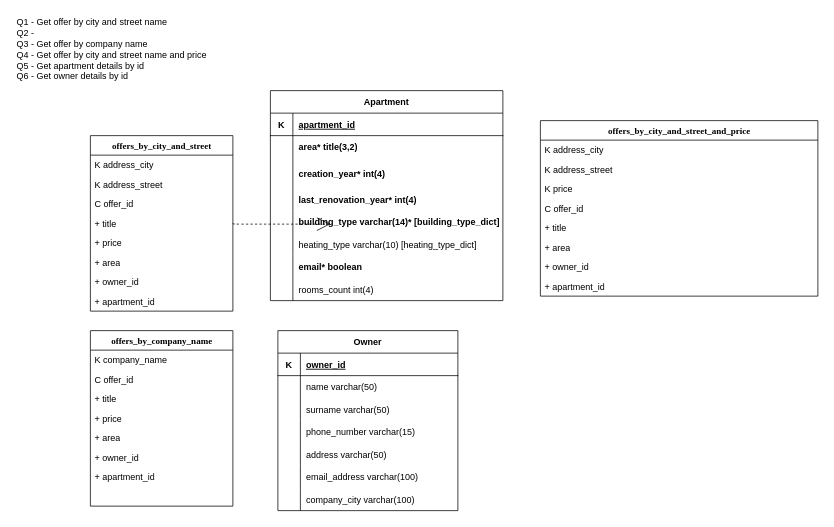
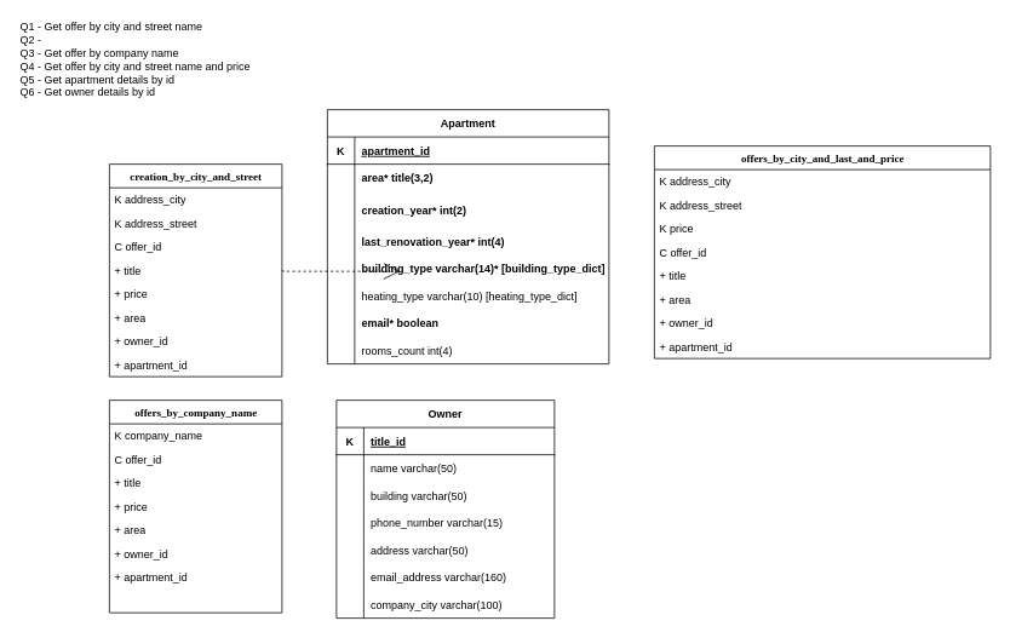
  <mxCell id="0" />
  <mxCell id="1" parent="0" />
- <mxCell id="2" value="offers_by_city_and_street" style="swimlane;html=1;fontStyle=1;align=center;verticalAlign=top;childLayout=stackLayout;horizontal=1;startSize=26;horizontalStack=0;resizeParent=1;resizeLast=0;collapsible=1;marginBottom=0;swimlaneFillColor=#ffffff;rounded=0;shadow=0;comic=0;labelBackgroundColor=none;strokeWidth=1;fillColor=none;fontFamily=Verdana;fontSize=12" parent="1" vertex="1"><mxGeometry x="120" y="180" width="190" height="234" as="geometry" /></mxCell>
+ <mxCell id="2" value="creation_by_city_and_street" style="swimlane;html=1;fontStyle=1;align=center;verticalAlign=top;childLayout=stackLayout;horizontal=1;startSize=26;horizontalStack=0;resizeParent=1;resizeLast=0;collapsible=1;marginBottom=0;swimlaneFillColor=#ffffff;rounded=0;shadow=0;comic=0;labelBackgroundColor=none;strokeWidth=1;fillColor=none;fontFamily=Verdana;fontSize=12" parent="1" vertex="1"><mxGeometry x="120" y="180" width="190" height="234" as="geometry" /></mxCell>
  <mxCell id="3" value="K address_city" style="text;html=1;strokeColor=none;fillColor=none;align=left;verticalAlign=top;spacingLeft=4;spacingRight=4;whiteSpace=wrap;overflow=hidden;rotatable=0;points=[[0,0.5],[1,0.5]];portConstraint=eastwest;" parent="2" vertex="1"><mxGeometry y="26" width="190" height="26" as="geometry" /></mxCell>
  <mxCell id="4" value="K address_street" style="text;html=1;strokeColor=none;fillColor=none;align=left;verticalAlign=top;spacingLeft=4;spacingRight=4;whiteSpace=wrap;overflow=hidden;rotatable=0;points=[[0,0.5],[1,0.5]];portConstraint=eastwest;" parent="2" vertex="1"><mxGeometry y="52" width="190" height="26" as="geometry" /></mxCell>
  <mxCell id="5" value="C offer_id" style="text;html=1;strokeColor=none;fillColor=none;align=left;verticalAlign=top;spacingLeft=4;spacingRight=4;whiteSpace=wrap;overflow=hidden;rotatable=0;points=[[0,0.5],[1,0.5]];portConstraint=eastwest;" parent="2" vertex="1"><mxGeometry y="78" width="190" height="26" as="geometry" /></mxCell>
  <mxCell id="6" value="+ title&lt;span style=&quot;white-space: pre;&quot;&gt; &lt;/span&gt;" style="text;html=1;strokeColor=none;fillColor=none;align=left;verticalAlign=top;spacingLeft=4;spacingRight=4;whiteSpace=wrap;overflow=hidden;rotatable=0;points=[[0,0.5],[1,0.5]];portConstraint=eastwest;" parent="2" vertex="1"><mxGeometry y="104" width="190" height="26" as="geometry" /></mxCell>
  <mxCell id="7" value="+ price" style="text;html=1;strokeColor=none;fillColor=none;align=left;verticalAlign=top;spacingLeft=4;spacingRight=4;whiteSpace=wrap;overflow=hidden;rotatable=0;points=[[0,0.5],[1,0.5]];portConstraint=eastwest;" parent="2" vertex="1"><mxGeometry y="130" width="190" height="26" as="geometry" /></mxCell>
  <mxCell id="8" value="+ area" style="text;html=1;strokeColor=none;fillColor=none;align=left;verticalAlign=top;spacingLeft=4;spacingRight=4;whiteSpace=wrap;overflow=hidden;rotatable=0;points=[[0,0.5],[1,0.5]];portConstraint=eastwest;" vertex="1" parent="2"><mxGeometry y="156" width="190" height="26" as="geometry" /></mxCell>
  <mxCell id="9" value="+ owner_id" style="text;html=1;strokeColor=none;fillColor=none;align=left;verticalAlign=top;spacingLeft=4;spacingRight=4;whiteSpace=wrap;overflow=hidden;rotatable=0;points=[[0,0.5],[1,0.5]];portConstraint=eastwest;" vertex="1" parent="2"><mxGeometry y="182" width="190" height="26" as="geometry" /></mxCell>
  <mxCell id="10" value="+ apartment_id" style="text;html=1;strokeColor=none;fillColor=none;align=left;verticalAlign=top;spacingLeft=4;spacingRight=4;whiteSpace=wrap;overflow=hidden;rotatable=0;points=[[0,0.5],[1,0.5]];portConstraint=eastwest;" vertex="1" parent="2"><mxGeometry y="208" width="190" height="26" as="geometry" /></mxCell>
  <mxCell id="11" style="edgeStyle=elbowEdgeStyle;html=1;labelBackgroundColor=none;startFill=0;startSize=8;endArrow=open;endFill=0;endSize=16;fontFamily=Verdana;fontSize=12;elbow=vertical;dashed=1;exitX=1;exitY=0.5;exitDx=0;exitDy=0;" parent="1" source="6" edge="1"><mxGeometry relative="1" as="geometry"><mxPoint x="290" y="297" as="sourcePoint" /><mxPoint x="440" y="298" as="targetPoint" /></mxGeometry></mxCell>
  <mxCell id="12" value="Q1 - Get offer by city and street name&lt;br&gt;Q2 -&amp;nbsp;&lt;br&gt;Q3 - Get offer by company name&lt;br&gt;Q4 - Get offer by city and street name and price&lt;br&gt;Q5 - Get apartment details by id&lt;br&gt;Q6 - Get owner details by id" style="text;html=1;strokeColor=none;fillColor=none;align=left;verticalAlign=middle;whiteSpace=wrap;rounded=0;" vertex="1" parent="1"><mxGeometry x="20" y="20" width="300" height="90" as="geometry" /></mxCell>
  <mxCell id="13" value="Apartment" style="shape=table;startSize=30;container=1;collapsible=1;childLayout=tableLayout;fixedRows=1;rowLines=0;fontStyle=1;align=center;resizeLast=1;" vertex="1" parent="1"><mxGeometry x="360" y="120" width="310" height="280" as="geometry" /></mxCell>
  <mxCell id="14" value="" style="shape=tableRow;horizontal=0;startSize=0;swimlaneHead=0;swimlaneBody=0;fillColor=none;collapsible=0;dropTarget=0;points=[[0,0.5],[1,0.5]];portConstraint=eastwest;top=0;left=0;right=0;bottom=1;" vertex="1" parent="13"><mxGeometry y="30" width="310" height="30" as="geometry" /></mxCell>
  <mxCell id="15" value="K" style="shape=partialRectangle;connectable=0;fillColor=none;top=0;left=0;bottom=0;right=0;fontStyle=1;overflow=hidden;" vertex="1" parent="14"><mxGeometry width="30" height="30" as="geometry"><mxRectangle width="30" height="30" as="alternateBounds" /></mxGeometry></mxCell>
  <mxCell id="16" value="apartment_id" style="shape=partialRectangle;connectable=0;fillColor=none;top=0;left=0;bottom=0;right=0;align=left;spacingLeft=6;fontStyle=5;overflow=hidden;" vertex="1" parent="14"><mxGeometry x="30" width="280" height="30" as="geometry"><mxRectangle width="280" height="30" as="alternateBounds" /></mxGeometry></mxCell>
  <mxCell id="17" value="" style="shape=tableRow;horizontal=0;startSize=0;swimlaneHead=0;swimlaneBody=0;fillColor=none;collapsible=0;dropTarget=0;points=[[0,0.5],[1,0.5]];portConstraint=eastwest;top=0;left=0;right=0;bottom=0;" vertex="1" parent="13"><mxGeometry y="60" width="310" height="30" as="geometry" /></mxCell>
  <mxCell id="18" value="" style="shape=partialRectangle;connectable=0;fillColor=none;top=0;left=0;bottom=0;right=0;editable=1;overflow=hidden;" vertex="1" parent="17"><mxGeometry width="30" height="30" as="geometry"><mxRectangle width="30" height="30" as="alternateBounds" /></mxGeometry></mxCell>
  <mxCell id="19" value="area* title(3,2)" style="shape=partialRectangle;connectable=0;fillColor=none;top=0;left=0;bottom=0;right=0;align=left;spacingLeft=6;overflow=hidden;fontStyle=1" vertex="1" parent="17"><mxGeometry x="30" width="280" height="30" as="geometry"><mxRectangle width="280" height="30" as="alternateBounds" /></mxGeometry></mxCell>
  <mxCell id="20" style="shape=tableRow;horizontal=0;startSize=0;swimlaneHead=0;swimlaneBody=0;fillColor=none;collapsible=0;dropTarget=0;points=[[0,0.5],[1,0.5]];portConstraint=eastwest;top=0;left=0;right=0;bottom=0;" vertex="1" parent="13"><mxGeometry y="90" width="310" height="40" as="geometry" /></mxCell>
  <mxCell id="21" style="shape=partialRectangle;connectable=0;fillColor=none;top=0;left=0;bottom=0;right=0;editable=1;overflow=hidden;" vertex="1" parent="20"><mxGeometry width="30" height="40" as="geometry"><mxRectangle width="30" height="40" as="alternateBounds" /></mxGeometry></mxCell>
- <mxCell id="22" value="creation_year* int(4)" style="shape=partialRectangle;connectable=0;fillColor=none;top=0;left=0;bottom=0;right=0;align=left;spacingLeft=6;overflow=hidden;fontStyle=1" vertex="1" parent="20"><mxGeometry x="30" width="280" height="40" as="geometry"><mxRectangle width="280" height="40" as="alternateBounds" /></mxGeometry></mxCell>
+ <mxCell id="22" value="creation_year* int(2)" style="shape=partialRectangle;connectable=0;fillColor=none;top=0;left=0;bottom=0;right=0;align=left;spacingLeft=6;overflow=hidden;fontStyle=1" vertex="1" parent="20"><mxGeometry x="30" width="280" height="40" as="geometry"><mxRectangle width="280" height="40" as="alternateBounds" /></mxGeometry></mxCell>
  <mxCell id="23" style="shape=tableRow;horizontal=0;startSize=0;swimlaneHead=0;swimlaneBody=0;fillColor=none;collapsible=0;dropTarget=0;points=[[0,0.5],[1,0.5]];portConstraint=eastwest;top=0;left=0;right=0;bottom=0;" vertex="1" parent="13"><mxGeometry y="130" width="310" height="30" as="geometry" /></mxCell>
  <mxCell id="24" style="shape=partialRectangle;connectable=0;fillColor=none;top=0;left=0;bottom=0;right=0;editable=1;overflow=hidden;" vertex="1" parent="23"><mxGeometry width="30" height="30" as="geometry"><mxRectangle width="30" height="30" as="alternateBounds" /></mxGeometry></mxCell>
  <mxCell id="25" value="last_renovation_year* int(4)" style="shape=partialRectangle;connectable=0;fillColor=none;top=0;left=0;bottom=0;right=0;align=left;spacingLeft=6;overflow=hidden;fontStyle=1" vertex="1" parent="23"><mxGeometry x="30" width="280" height="30" as="geometry"><mxRectangle width="280" height="30" as="alternateBounds" /></mxGeometry></mxCell>
  <mxCell id="26" style="shape=tableRow;horizontal=0;startSize=0;swimlaneHead=0;swimlaneBody=0;fillColor=none;collapsible=0;dropTarget=0;points=[[0,0.5],[1,0.5]];portConstraint=eastwest;top=0;left=0;right=0;bottom=0;" vertex="1" parent="13"><mxGeometry y="160" width="310" height="30" as="geometry" /></mxCell>
  <mxCell id="27" style="shape=partialRectangle;connectable=0;fillColor=none;top=0;left=0;bottom=0;right=0;editable=1;overflow=hidden;" vertex="1" parent="26"><mxGeometry width="30" height="30" as="geometry"><mxRectangle width="30" height="30" as="alternateBounds" /></mxGeometry></mxCell>
  <mxCell id="28" value="building_type varchar(14)* [building_type_dict]" style="shape=partialRectangle;connectable=0;fillColor=none;top=0;left=0;bottom=0;right=0;align=left;spacingLeft=6;overflow=hidden;fontStyle=1" vertex="1" parent="26"><mxGeometry x="30" width="280" height="30" as="geometry"><mxRectangle width="280" height="30" as="alternateBounds" /></mxGeometry></mxCell>
  <mxCell id="29" style="shape=tableRow;horizontal=0;startSize=0;swimlaneHead=0;swimlaneBody=0;fillColor=none;collapsible=0;dropTarget=0;points=[[0,0.5],[1,0.5]];portConstraint=eastwest;top=0;left=0;right=0;bottom=0;" vertex="1" parent="13"><mxGeometry y="190" width="310" height="30" as="geometry" /></mxCell>
  <mxCell id="30" style="shape=partialRectangle;connectable=0;fillColor=none;top=0;left=0;bottom=0;right=0;editable=1;overflow=hidden;" vertex="1" parent="29"><mxGeometry width="30" height="30" as="geometry"><mxRectangle width="30" height="30" as="alternateBounds" /></mxGeometry></mxCell>
  <mxCell id="31" value="heating_type varchar(10) [heating_type_dict]" style="shape=partialRectangle;connectable=0;fillColor=none;top=0;left=0;bottom=0;right=0;align=left;spacingLeft=6;overflow=hidden;" vertex="1" parent="29"><mxGeometry x="30" width="280" height="30" as="geometry"><mxRectangle width="280" height="30" as="alternateBounds" /></mxGeometry></mxCell>
  <mxCell id="32" style="shape=tableRow;horizontal=0;startSize=0;swimlaneHead=0;swimlaneBody=0;fillColor=none;collapsible=0;dropTarget=0;points=[[0,0.5],[1,0.5]];portConstraint=eastwest;top=0;left=0;right=0;bottom=0;fontStyle=1" vertex="1" parent="13"><mxGeometry y="220" width="310" height="30" as="geometry" /></mxCell>
  <mxCell id="33" style="shape=partialRectangle;connectable=0;fillColor=none;top=0;left=0;bottom=0;right=0;editable=1;overflow=hidden;" vertex="1" parent="32"><mxGeometry width="30" height="30" as="geometry"><mxRectangle width="30" height="30" as="alternateBounds" /></mxGeometry></mxCell>
  <mxCell id="34" value="email* boolean" style="shape=partialRectangle;connectable=0;fillColor=none;top=0;left=0;bottom=0;right=0;align=left;spacingLeft=6;overflow=hidden;fontStyle=1" vertex="1" parent="32"><mxGeometry x="30" width="280" height="30" as="geometry"><mxRectangle width="280" height="30" as="alternateBounds" /></mxGeometry></mxCell>
  <mxCell id="35" style="shape=tableRow;horizontal=0;startSize=0;swimlaneHead=0;swimlaneBody=0;fillColor=none;collapsible=0;dropTarget=0;points=[[0,0.5],[1,0.5]];portConstraint=eastwest;top=0;left=0;right=0;bottom=0;" vertex="1" parent="13"><mxGeometry y="250" width="310" height="30" as="geometry" /></mxCell>
  <mxCell id="36" style="shape=partialRectangle;connectable=0;fillColor=none;top=0;left=0;bottom=0;right=0;editable=1;overflow=hidden;" vertex="1" parent="35"><mxGeometry width="30" height="30" as="geometry"><mxRectangle width="30" height="30" as="alternateBounds" /></mxGeometry></mxCell>
  <mxCell id="37" value="rooms_count int(4)" style="shape=partialRectangle;connectable=0;fillColor=none;top=0;left=0;bottom=0;right=0;align=left;spacingLeft=6;overflow=hidden;" vertex="1" parent="35"><mxGeometry x="30" width="280" height="30" as="geometry"><mxRectangle width="280" height="30" as="alternateBounds" /></mxGeometry></mxCell>
  <mxCell id="38" value="Owner" style="shape=table;startSize=30;container=1;collapsible=1;childLayout=tableLayout;fixedRows=1;rowLines=0;fontStyle=1;align=center;resizeLast=1;" vertex="1" parent="1"><mxGeometry x="370" y="440" width="240" height="240" as="geometry" /></mxCell>
  <mxCell id="39" value="" style="shape=tableRow;horizontal=0;startSize=0;swimlaneHead=0;swimlaneBody=0;fillColor=none;collapsible=0;dropTarget=0;points=[[0,0.5],[1,0.5]];portConstraint=eastwest;top=0;left=0;right=0;bottom=1;" vertex="1" parent="38"><mxGeometry y="30" width="240" height="30" as="geometry" /></mxCell>
  <mxCell id="40" value="K" style="shape=partialRectangle;connectable=0;fillColor=none;top=0;left=0;bottom=0;right=0;fontStyle=1;overflow=hidden;" vertex="1" parent="39"><mxGeometry width="30" height="30" as="geometry"><mxRectangle width="30" height="30" as="alternateBounds" /></mxGeometry></mxCell>
- <mxCell id="41" value="owner_id" style="shape=partialRectangle;connectable=0;fillColor=none;top=0;left=0;bottom=0;right=0;align=left;spacingLeft=6;fontStyle=5;overflow=hidden;" vertex="1" parent="39"><mxGeometry x="30" width="210" height="30" as="geometry"><mxRectangle width="210" height="30" as="alternateBounds" /></mxGeometry></mxCell>
+ <mxCell id="41" value="title_id" style="shape=partialRectangle;connectable=0;fillColor=none;top=0;left=0;bottom=0;right=0;align=left;spacingLeft=6;fontStyle=5;overflow=hidden;" vertex="1" parent="39"><mxGeometry x="30" width="210" height="30" as="geometry"><mxRectangle width="210" height="30" as="alternateBounds" /></mxGeometry></mxCell>
  <mxCell id="42" value="" style="shape=tableRow;horizontal=0;startSize=0;swimlaneHead=0;swimlaneBody=0;fillColor=none;collapsible=0;dropTarget=0;points=[[0,0.5],[1,0.5]];portConstraint=eastwest;top=0;left=0;right=0;bottom=0;" vertex="1" parent="38"><mxGeometry y="60" width="240" height="30" as="geometry" /></mxCell>
  <mxCell id="43" value="" style="shape=partialRectangle;connectable=0;fillColor=none;top=0;left=0;bottom=0;right=0;editable=1;overflow=hidden;" vertex="1" parent="42"><mxGeometry width="30" height="30" as="geometry"><mxRectangle width="30" height="30" as="alternateBounds" /></mxGeometry></mxCell>
  <mxCell id="44" value="name varchar(50)" style="shape=partialRectangle;connectable=0;fillColor=none;top=0;left=0;bottom=0;right=0;align=left;spacingLeft=6;overflow=hidden;" vertex="1" parent="42"><mxGeometry x="30" width="210" height="30" as="geometry"><mxRectangle width="210" height="30" as="alternateBounds" /></mxGeometry></mxCell>
  <mxCell id="45" value="" style="shape=tableRow;horizontal=0;startSize=0;swimlaneHead=0;swimlaneBody=0;fillColor=none;collapsible=0;dropTarget=0;points=[[0,0.5],[1,0.5]];portConstraint=eastwest;top=0;left=0;right=0;bottom=0;" vertex="1" parent="38"><mxGeometry y="90" width="240" height="30" as="geometry" /></mxCell>
  <mxCell id="46" value="" style="shape=partialRectangle;connectable=0;fillColor=none;top=0;left=0;bottom=0;right=0;editable=1;overflow=hidden;" vertex="1" parent="45"><mxGeometry width="30" height="30" as="geometry"><mxRectangle width="30" height="30" as="alternateBounds" /></mxGeometry></mxCell>
- <mxCell id="47" value="surname varchar(50)" style="shape=partialRectangle;connectable=0;fillColor=none;top=0;left=0;bottom=0;right=0;align=left;spacingLeft=6;overflow=hidden;" vertex="1" parent="45"><mxGeometry x="30" width="210" height="30" as="geometry"><mxRectangle width="210" height="30" as="alternateBounds" /></mxGeometry></mxCell>
+ <mxCell id="47" value="building varchar(50)" style="shape=partialRectangle;connectable=0;fillColor=none;top=0;left=0;bottom=0;right=0;align=left;spacingLeft=6;overflow=hidden;" vertex="1" parent="45"><mxGeometry x="30" width="210" height="30" as="geometry"><mxRectangle width="210" height="30" as="alternateBounds" /></mxGeometry></mxCell>
  <mxCell id="48" value="" style="shape=tableRow;horizontal=0;startSize=0;swimlaneHead=0;swimlaneBody=0;fillColor=none;collapsible=0;dropTarget=0;points=[[0,0.5],[1,0.5]];portConstraint=eastwest;top=0;left=0;right=0;bottom=0;" vertex="1" parent="38"><mxGeometry y="120" width="240" height="30" as="geometry" /></mxCell>
  <mxCell id="49" value="" style="shape=partialRectangle;connectable=0;fillColor=none;top=0;left=0;bottom=0;right=0;editable=1;overflow=hidden;" vertex="1" parent="48"><mxGeometry width="30" height="30" as="geometry"><mxRectangle width="30" height="30" as="alternateBounds" /></mxGeometry></mxCell>
  <mxCell id="50" value="phone_number varchar(15)" style="shape=partialRectangle;connectable=0;fillColor=none;top=0;left=0;bottom=0;right=0;align=left;spacingLeft=6;overflow=hidden;" vertex="1" parent="48"><mxGeometry x="30" width="210" height="30" as="geometry"><mxRectangle width="210" height="30" as="alternateBounds" /></mxGeometry></mxCell>
  <mxCell id="51" style="shape=tableRow;horizontal=0;startSize=0;swimlaneHead=0;swimlaneBody=0;fillColor=none;collapsible=0;dropTarget=0;points=[[0,0.5],[1,0.5]];portConstraint=eastwest;top=0;left=0;right=0;bottom=0;" vertex="1" parent="38"><mxGeometry y="150" width="240" height="30" as="geometry" /></mxCell>
  <mxCell id="52" style="shape=partialRectangle;connectable=0;fillColor=none;top=0;left=0;bottom=0;right=0;editable=1;overflow=hidden;" vertex="1" parent="51"><mxGeometry width="30" height="30" as="geometry"><mxRectangle width="30" height="30" as="alternateBounds" /></mxGeometry></mxCell>
  <mxCell id="53" value="address varchar(50)" style="shape=partialRectangle;connectable=0;fillColor=none;top=0;left=0;bottom=0;right=0;align=left;spacingLeft=6;overflow=hidden;" vertex="1" parent="51"><mxGeometry x="30" width="210" height="30" as="geometry"><mxRectangle width="210" height="30" as="alternateBounds" /></mxGeometry></mxCell>
  <mxCell id="54" style="shape=tableRow;horizontal=0;startSize=0;swimlaneHead=0;swimlaneBody=0;fillColor=none;collapsible=0;dropTarget=0;points=[[0,0.5],[1,0.5]];portConstraint=eastwest;top=0;left=0;right=0;bottom=0;" vertex="1" parent="38"><mxGeometry y="180" width="240" height="30" as="geometry" /></mxCell>
  <mxCell id="55" style="shape=partialRectangle;connectable=0;fillColor=none;top=0;left=0;bottom=0;right=0;editable=1;overflow=hidden;" vertex="1" parent="54"><mxGeometry width="30" height="30" as="geometry"><mxRectangle width="30" height="30" as="alternateBounds" /></mxGeometry></mxCell>
- <mxCell id="56" value="email_address varchar(100)" style="shape=partialRectangle;connectable=0;fillColor=none;top=0;left=0;bottom=0;right=0;align=left;spacingLeft=6;overflow=hidden;" vertex="1" parent="54"><mxGeometry x="30" width="210" height="30" as="geometry"><mxRectangle width="210" height="30" as="alternateBounds" /></mxGeometry></mxCell>
+ <mxCell id="56" value="email_address varchar(160)" style="shape=partialRectangle;connectable=0;fillColor=none;top=0;left=0;bottom=0;right=0;align=left;spacingLeft=6;overflow=hidden;" vertex="1" parent="54"><mxGeometry x="30" width="210" height="30" as="geometry"><mxRectangle width="210" height="30" as="alternateBounds" /></mxGeometry></mxCell>
  <mxCell id="57" style="shape=tableRow;horizontal=0;startSize=0;swimlaneHead=0;swimlaneBody=0;fillColor=none;collapsible=0;dropTarget=0;points=[[0,0.5],[1,0.5]];portConstraint=eastwest;top=0;left=0;right=0;bottom=0;" vertex="1" parent="38"><mxGeometry y="210" width="240" height="30" as="geometry" /></mxCell>
  <mxCell id="58" style="shape=partialRectangle;connectable=0;fillColor=none;top=0;left=0;bottom=0;right=0;editable=1;overflow=hidden;" vertex="1" parent="57"><mxGeometry width="30" height="30" as="geometry"><mxRectangle width="30" height="30" as="alternateBounds" /></mxGeometry></mxCell>
  <mxCell id="59" value="company_city varchar(100)" style="shape=partialRectangle;connectable=0;fillColor=none;top=0;left=0;bottom=0;right=0;align=left;spacingLeft=6;overflow=hidden;" vertex="1" parent="57"><mxGeometry x="30" width="210" height="30" as="geometry"><mxRectangle width="210" height="30" as="alternateBounds" /></mxGeometry></mxCell>
  <mxCell id="60" value="offers_by_company_name" style="swimlane;html=1;fontStyle=1;align=center;verticalAlign=top;childLayout=stackLayout;horizontal=1;startSize=26;horizontalStack=0;resizeParent=1;resizeLast=0;collapsible=1;marginBottom=0;swimlaneFillColor=#ffffff;rounded=0;shadow=0;comic=0;labelBackgroundColor=none;strokeWidth=1;fillColor=none;fontFamily=Verdana;fontSize=12" vertex="1" parent="1"><mxGeometry x="120" y="440" width="190" height="234" as="geometry" /></mxCell>
  <mxCell id="61" value="K company_name" style="text;html=1;strokeColor=none;fillColor=none;align=left;verticalAlign=top;spacingLeft=4;spacingRight=4;whiteSpace=wrap;overflow=hidden;rotatable=0;points=[[0,0.5],[1,0.5]];portConstraint=eastwest;" vertex="1" parent="60"><mxGeometry y="26" width="190" height="26" as="geometry" /></mxCell>
  <mxCell id="62" value="C offer_id" style="text;html=1;strokeColor=none;fillColor=none;align=left;verticalAlign=top;spacingLeft=4;spacingRight=4;whiteSpace=wrap;overflow=hidden;rotatable=0;points=[[0,0.5],[1,0.5]];portConstraint=eastwest;" vertex="1" parent="60"><mxGeometry y="52" width="190" height="26" as="geometry" /></mxCell>
  <mxCell id="63" value="+ title&lt;span style=&quot;white-space: pre;&quot;&gt; &lt;/span&gt;" style="text;html=1;strokeColor=none;fillColor=none;align=left;verticalAlign=top;spacingLeft=4;spacingRight=4;whiteSpace=wrap;overflow=hidden;rotatable=0;points=[[0,0.5],[1,0.5]];portConstraint=eastwest;" vertex="1" parent="60"><mxGeometry y="78" width="190" height="26" as="geometry" /></mxCell>
  <mxCell id="64" value="+ price" style="text;html=1;strokeColor=none;fillColor=none;align=left;verticalAlign=top;spacingLeft=4;spacingRight=4;whiteSpace=wrap;overflow=hidden;rotatable=0;points=[[0,0.5],[1,0.5]];portConstraint=eastwest;" vertex="1" parent="60"><mxGeometry y="104" width="190" height="26" as="geometry" /></mxCell>
  <mxCell id="65" value="+ area" style="text;html=1;strokeColor=none;fillColor=none;align=left;verticalAlign=top;spacingLeft=4;spacingRight=4;whiteSpace=wrap;overflow=hidden;rotatable=0;points=[[0,0.5],[1,0.5]];portConstraint=eastwest;" vertex="1" parent="60"><mxGeometry y="130" width="190" height="26" as="geometry" /></mxCell>
  <mxCell id="66" value="+ owner_id" style="text;html=1;strokeColor=none;fillColor=none;align=left;verticalAlign=top;spacingLeft=4;spacingRight=4;whiteSpace=wrap;overflow=hidden;rotatable=0;points=[[0,0.5],[1,0.5]];portConstraint=eastwest;" vertex="1" parent="60"><mxGeometry y="156" width="190" height="26" as="geometry" /></mxCell>
  <mxCell id="67" value="+ apartment_id" style="text;html=1;strokeColor=none;fillColor=none;align=left;verticalAlign=top;spacingLeft=4;spacingRight=4;whiteSpace=wrap;overflow=hidden;rotatable=0;points=[[0,0.5],[1,0.5]];portConstraint=eastwest;" vertex="1" parent="60"><mxGeometry y="182" width="190" height="26" as="geometry" /></mxCell>
- <mxCell id="68" value="offers_by_city_and_street_and_price" style="swimlane;html=1;fontStyle=1;align=center;verticalAlign=top;childLayout=stackLayout;horizontal=1;startSize=26;horizontalStack=0;resizeParent=1;resizeLast=0;collapsible=1;marginBottom=0;swimlaneFillColor=#ffffff;rounded=0;shadow=0;comic=0;labelBackgroundColor=none;strokeWidth=1;fillColor=none;fontFamily=Verdana;fontSize=12" vertex="1" parent="1"><mxGeometry x="720" y="160" width="370" height="234" as="geometry" /></mxCell>
+ <mxCell id="68" value="offers_by_city_and_last_and_price" style="swimlane;html=1;fontStyle=1;align=center;verticalAlign=top;childLayout=stackLayout;horizontal=1;startSize=26;horizontalStack=0;resizeParent=1;resizeLast=0;collapsible=1;marginBottom=0;swimlaneFillColor=#ffffff;rounded=0;shadow=0;comic=0;labelBackgroundColor=none;strokeWidth=1;fillColor=none;fontFamily=Verdana;fontSize=12" vertex="1" parent="1"><mxGeometry x="720" y="160" width="370" height="234" as="geometry" /></mxCell>
  <mxCell id="69" value="K address_city" style="text;html=1;strokeColor=none;fillColor=none;align=left;verticalAlign=top;spacingLeft=4;spacingRight=4;whiteSpace=wrap;overflow=hidden;rotatable=0;points=[[0,0.5],[1,0.5]];portConstraint=eastwest;" vertex="1" parent="68"><mxGeometry y="26" width="370" height="26" as="geometry" /></mxCell>
  <mxCell id="70" value="K address_street" style="text;html=1;strokeColor=none;fillColor=none;align=left;verticalAlign=top;spacingLeft=4;spacingRight=4;whiteSpace=wrap;overflow=hidden;rotatable=0;points=[[0,0.5],[1,0.5]];portConstraint=eastwest;" vertex="1" parent="68"><mxGeometry y="52" width="370" height="26" as="geometry" /></mxCell>
  <mxCell id="71" value="K price" style="text;html=1;strokeColor=none;fillColor=none;align=left;verticalAlign=top;spacingLeft=4;spacingRight=4;whiteSpace=wrap;overflow=hidden;rotatable=0;points=[[0,0.5],[1,0.5]];portConstraint=eastwest;" vertex="1" parent="68"><mxGeometry y="78" width="370" height="26" as="geometry" /></mxCell>
  <mxCell id="72" value="C offer_id" style="text;html=1;strokeColor=none;fillColor=none;align=left;verticalAlign=top;spacingLeft=4;spacingRight=4;whiteSpace=wrap;overflow=hidden;rotatable=0;points=[[0,0.5],[1,0.5]];portConstraint=eastwest;" vertex="1" parent="68"><mxGeometry y="104" width="370" height="26" as="geometry" /></mxCell>
  <mxCell id="73" value="+ title&lt;span style=&quot;white-space: pre;&quot;&gt; &lt;/span&gt;" style="text;html=1;strokeColor=none;fillColor=none;align=left;verticalAlign=top;spacingLeft=4;spacingRight=4;whiteSpace=wrap;overflow=hidden;rotatable=0;points=[[0,0.5],[1,0.5]];portConstraint=eastwest;" vertex="1" parent="68"><mxGeometry y="130" width="370" height="26" as="geometry" /></mxCell>
  <mxCell id="74" value="+ area" style="text;html=1;strokeColor=none;fillColor=none;align=left;verticalAlign=top;spacingLeft=4;spacingRight=4;whiteSpace=wrap;overflow=hidden;rotatable=0;points=[[0,0.5],[1,0.5]];portConstraint=eastwest;" vertex="1" parent="68"><mxGeometry y="156" width="370" height="26" as="geometry" /></mxCell>
  <mxCell id="75" value="+ owner_id" style="text;html=1;strokeColor=none;fillColor=none;align=left;verticalAlign=top;spacingLeft=4;spacingRight=4;whiteSpace=wrap;overflow=hidden;rotatable=0;points=[[0,0.5],[1,0.5]];portConstraint=eastwest;" vertex="1" parent="68"><mxGeometry y="182" width="370" height="26" as="geometry" /></mxCell>
  <mxCell id="76" value="+ apartment_id" style="text;html=1;strokeColor=none;fillColor=none;align=left;verticalAlign=top;spacingLeft=4;spacingRight=4;whiteSpace=wrap;overflow=hidden;rotatable=0;points=[[0,0.5],[1,0.5]];portConstraint=eastwest;" vertex="1" parent="68"><mxGeometry y="208" width="370" height="26" as="geometry" /></mxCell>
